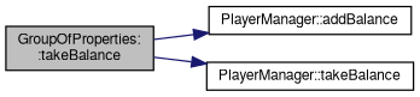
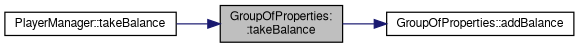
  digraph {
    rankdir=LR
    node [color=black fillcolor=white fontname=FreeSans fontsize=10 shape=record style=filled]
    edge [color=midnightblue fontname=FreeSans fontsize=10 labelfontname=FreeSans labelfontsize=10 style=solid]
    n1 [fillcolor=grey75 fontcolor=black height=0.2 label="GroupOfProperties:\l:takeBalance" width=0.4]
-   n2 [height=0.2 label="PlayerManager::addBalance" width=0.4]
+   n2 [height=0.2 label="GroupOfProperties::addBalance" width=0.4]
    n3 [height=0.2 label="PlayerManager::takeBalance" width=0.4]
    n1 -> n2
-   n1 -> n3
+   n3 -> n1
  }
